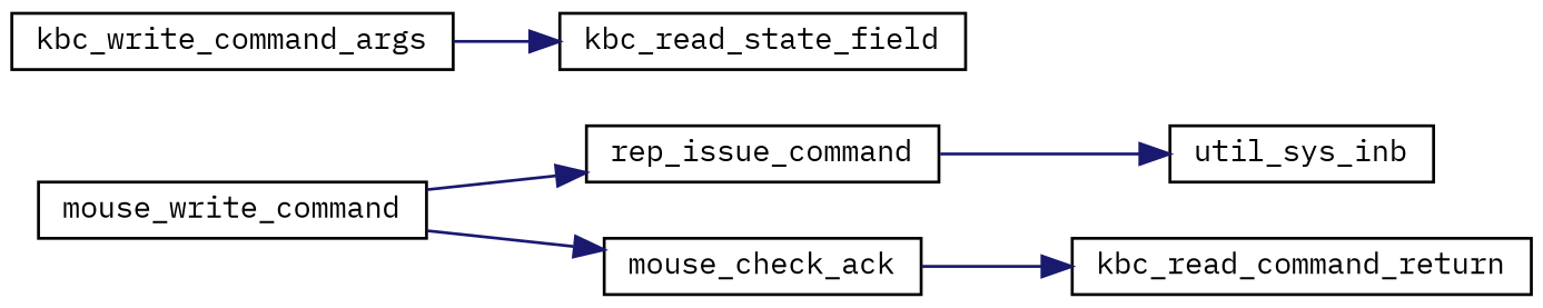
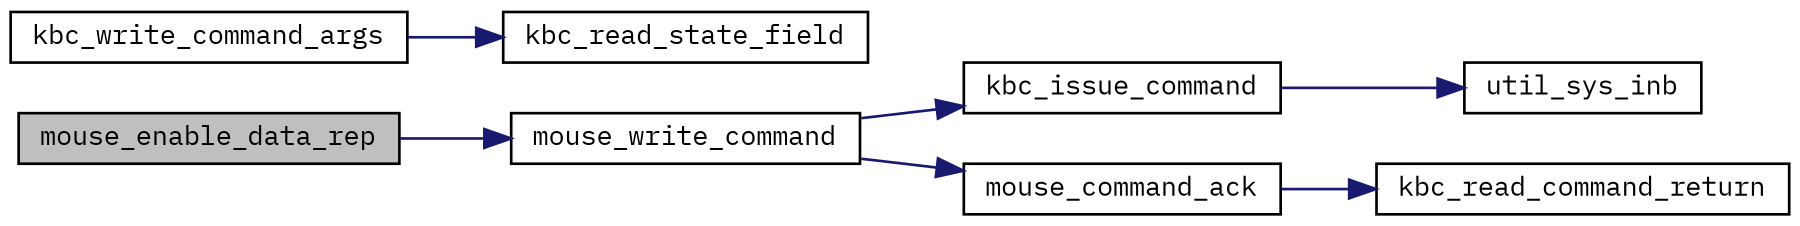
  digraph {
    fontname="IBM Plex Mono"
    rankdir=LR
    node [color=black fillcolor=white fontname="IBM Plex Mono" fontsize=10 shape=record style=filled]
    edge [color=midnightblue fontname="IBM Plex Mono" fontsize=10 labelfontname=Helvetica labelfontsize=10 style=solid]
+   n1 [fillcolor=grey75 fontcolor=black height=0.2 label=mouse_enable_data_rep width=0.4]
    n2 [height=0.2 label=mouse_write_command width=0.4]
-   n3 [height=0.2 label=rep_issue_command width=0.4]
-   n4 [height=0.2 label=mouse_check_ack width=0.4]
+   n3 [height=0.2 label=kbc_issue_command width=0.4]
+   n4 [height=0.2 label=mouse_command_ack width=0.4]
    n5 [height=0.2 label=util_sys_inb width=0.4]
    n6 [height=0.2 label=kbc_write_command_args width=0.4]
    n7 [height=0.2 label=kbc_read_state_field width=0.4]
    n8 [height=0.2 label=kbc_read_command_return width=0.4]
+   n1 -> n2
    n2 -> n3
    n2 -> n4
    n3 -> n5
    n4 -> n8
    n6 -> n7
  }
